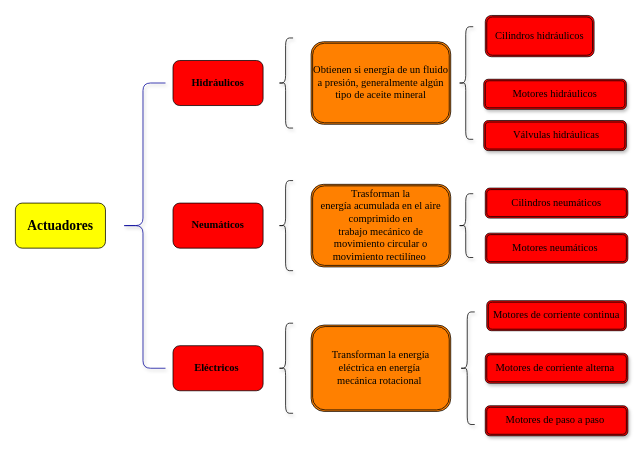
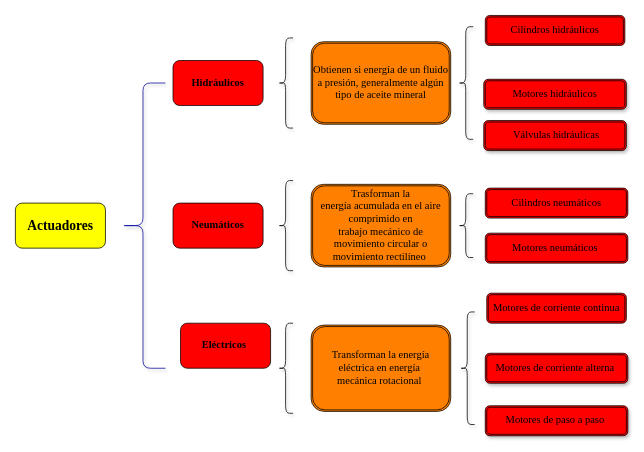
  <mxCell id="0" />
  <mxCell id="1" parent="0" />
  <mxCell id="2" value="&lt;font face=&quot;Verdana&quot; style=&quot;font-size: 18px&quot;&gt;&lt;b&gt;Actuadores&lt;/b&gt;&lt;/font&gt;" style="rounded=1;whiteSpace=wrap;html=1;fillColor=#FFFF00;strokeColor=#000000;" vertex="1" parent="1"><mxGeometry x="20" y="270" width="120" height="60" as="geometry" /></mxCell>
  <mxCell id="3" value="" style="shape=curlyBracket;whiteSpace=wrap;html=1;rounded=1;strokeColor=#000099;fillColor=#E6E6E6;shadow=1;" vertex="1" parent="1"><mxGeometry x="160" y="110" width="60" height="380" as="geometry" /></mxCell>
  <mxCell id="4" value="&lt;font face=&quot;Verdana&quot; style=&quot;font-size: 14px&quot;&gt;&lt;b&gt;Neumáticos&lt;/b&gt;&lt;/font&gt;" style="rounded=1;whiteSpace=wrap;html=1;fillColor=#FF0000;strokeColor=#000000;" vertex="1" parent="1"><mxGeometry x="230" y="270" width="120" height="60" as="geometry" /></mxCell>
- <mxCell id="5" value="&lt;font face=&quot;Verdana&quot; style=&quot;font-size: 14px&quot;&gt;&lt;b&gt;Eléctricos&lt;/b&gt;&lt;b&gt;&amp;nbsp;&lt;/b&gt;&lt;/font&gt;" style="rounded=1;whiteSpace=wrap;html=1;fillColor=#FF0000;strokeColor=#000000;" vertex="1" parent="1"><mxGeometry x="230" y="460" width="120" height="60" as="geometry" /></mxCell>
+ <mxCell id="5" value="&lt;font face=&quot;Verdana&quot; style=&quot;font-size: 14px&quot;&gt;&lt;b&gt;Eléctricos&lt;/b&gt;&lt;b&gt;&amp;nbsp;&lt;/b&gt;&lt;/font&gt;" style="rounded=1;whiteSpace=wrap;html=1;fillColor=#FF0000;strokeColor=#000000;" vertex="1" parent="1"><mxGeometry x="240" y="430" width="120" height="60" as="geometry" /></mxCell>
  <mxCell id="6" value="&lt;font face=&quot;Verdana&quot;&gt;&lt;span style=&quot;font-size: 14px&quot;&gt;&lt;b&gt;Hidráulicos&lt;/b&gt;&lt;/span&gt;&lt;/font&gt;" style="rounded=1;whiteSpace=wrap;html=1;fillColor=#FF0000;strokeColor=#000000;" vertex="1" parent="1"><mxGeometry x="230" y="80" width="120" height="60" as="geometry" /></mxCell>
  <mxCell id="7" value="&lt;font face=&quot;Verdana&quot; style=&quot;font-size: 14px&quot;&gt;Obtienen si energía de un fluido a presión, generalmente algún tipo de aceite mineral&lt;/font&gt;" style="shape=ext;double=1;rounded=1;whiteSpace=wrap;html=1;strokeColor=#000000;fillColor=#FF8000;" vertex="1" parent="1"><mxGeometry x="414" y="55" width="186" height="110" as="geometry" /></mxCell>
- <mxCell id="8" value="&lt;font face=&quot;Verdana&quot;&gt;&lt;br&gt;&lt;span style=&quot;font-size: 14px&quot;&gt;Cilindros hidráulicos&lt;/span&gt;&lt;br&gt;&lt;br&gt;&lt;/font&gt;" style="shape=ext;double=1;rounded=1;whiteSpace=wrap;html=1;strokeColor=#000000;fillColor=#FF0000;" vertex="1" parent="1"><mxGeometry x="646" y="20" width="145" height="55" as="geometry" /></mxCell>
+ <mxCell id="8" value="&lt;font face=&quot;Verdana&quot;&gt;&lt;br&gt;&lt;span style=&quot;font-size: 14px&quot;&gt;Cilindros hidráulicos&lt;/span&gt;&lt;br&gt;&lt;br&gt;&lt;/font&gt;" style="shape=ext;double=1;rounded=1;whiteSpace=wrap;html=1;strokeColor=#000000;fillColor=#FF0000;" vertex="1" parent="1"><mxGeometry x="646" y="20" width="186" height="40" as="geometry" /></mxCell>
  <mxCell id="9" value="&lt;font face=&quot;Verdana&quot;&gt;&lt;span style=&quot;font-size: 14px&quot;&gt;Trasforman la energía&amp;nbsp;acumulada en el aire comprimido en trabajo&amp;nbsp;mecánico&amp;nbsp;de movimiento circular o movimiento rectilíneo&amp;nbsp;&lt;/span&gt;&lt;/font&gt;" style="shape=ext;double=1;rounded=1;whiteSpace=wrap;html=1;strokeColor=#000000;fillColor=#FF8000;" vertex="1" parent="1"><mxGeometry x="414" y="245" width="186" height="110" as="geometry" /></mxCell>
  <mxCell id="10" value="&lt;font style=&quot;font-size: 14px&quot; face=&quot;Verdana&quot;&gt;Cilindros neumáticos&lt;/font&gt;" style="shape=ext;double=1;rounded=1;whiteSpace=wrap;html=1;strokeColor=#000000;fillColor=#FF0000;" vertex="1" parent="1"><mxGeometry x="646" y="250" width="190" height="40" as="geometry" /></mxCell>
  <mxCell id="11" value="&lt;font face=&quot;Verdana&quot;&gt;&lt;span style=&quot;font-size: 14px&quot;&gt;Transforman&amp;nbsp;la energía eléctrica&amp;nbsp;en energía&amp;nbsp;&lt;br&gt;mecánica&amp;nbsp;rotacional&amp;nbsp;&lt;/span&gt;&lt;/font&gt;" style="shape=ext;double=1;rounded=1;whiteSpace=wrap;html=1;strokeColor=#000000;fillColor=#FF8000;" vertex="1" parent="1"><mxGeometry x="414" y="432.5" width="186" height="115" as="geometry" /></mxCell>
  <mxCell id="12" value="" style="shape=curlyBracket;whiteSpace=wrap;html=1;rounded=1;shadow=1;strokeColor=#000000;fillColor=#FF8000;" vertex="1" parent="1"><mxGeometry x="370" y="50" width="20" height="120" as="geometry" /></mxCell>
  <mxCell id="13" value="" style="shape=curlyBracket;whiteSpace=wrap;html=1;rounded=1;shadow=1;strokeColor=#000000;fillColor=#FF8000;" vertex="1" parent="1"><mxGeometry x="370" y="240" width="20" height="120" as="geometry" /></mxCell>
  <mxCell id="14" value="" style="shape=curlyBracket;whiteSpace=wrap;html=1;rounded=1;shadow=1;strokeColor=#000000;fillColor=#FF8000;" vertex="1" parent="1"><mxGeometry x="370" y="430" width="20" height="120" as="geometry" /></mxCell>
  <mxCell id="15" value="&lt;span style=&quot;font-family: &amp;#34;verdana&amp;#34; ; font-size: 14px&quot;&gt;Motores&amp;nbsp;&lt;/span&gt;&lt;font face=&quot;verdana&quot;&gt;&lt;span style=&quot;font-size: 14px&quot;&gt;hidráulicos&lt;/span&gt;&lt;/font&gt;" style="shape=ext;double=1;rounded=1;whiteSpace=wrap;html=1;shadow=1;strokeColor=#000000;fillColor=#FF0000;" vertex="1" parent="1"><mxGeometry x="644" y="105" width="190" height="40" as="geometry" /></mxCell>
  <mxCell id="16" value="&lt;span style=&quot;font-family: &amp;#34;verdana&amp;#34; ; font-size: 14px&quot;&gt;&amp;nbsp;Válvulas&amp;nbsp;&lt;/span&gt;&lt;font face=&quot;verdana&quot;&gt;&lt;span style=&quot;font-size: 14px&quot;&gt;hidráulicas&lt;/span&gt;&lt;/font&gt;" style="shape=ext;double=1;rounded=1;whiteSpace=wrap;html=1;shadow=1;strokeColor=#000000;fillColor=#FF0000;" vertex="1" parent="1"><mxGeometry x="644" y="160" width="190" height="40" as="geometry" /></mxCell>
  <mxCell id="17" value="" style="shape=curlyBracket;whiteSpace=wrap;html=1;rounded=1;shadow=1;strokeColor=#000000;fillColor=#FF8000;" vertex="1" parent="1"><mxGeometry x="610" y="35" width="20" height="150" as="geometry" /></mxCell>
  <mxCell id="18" value="&lt;font face=&quot;Verdana&quot; style=&quot;font-size: 14px&quot;&gt;Motores neumáticos&amp;nbsp;&lt;/font&gt;" style="shape=ext;double=1;rounded=1;whiteSpace=wrap;html=1;strokeColor=#000000;fillColor=#FF0000;" vertex="1" parent="1"><mxGeometry x="646" y="310" width="190" height="40" as="geometry" /></mxCell>
  <mxCell id="19" value="" style="shape=curlyBracket;whiteSpace=wrap;html=1;rounded=1;shadow=1;strokeColor=#000000;fillColor=#FF8000;" vertex="1" parent="1"><mxGeometry x="610" y="257.5" width="20" height="85" as="geometry" /></mxCell>
- <mxCell id="20" value="&lt;span style=&quot;font-family: &amp;#34;verdana&amp;#34; ; font-size: 14px&quot;&gt;Motores de corriente continua&lt;/span&gt;&lt;font face=&quot;Verdana&quot; style=&quot;font-size: 14px&quot;&gt;&lt;br&gt;&lt;/font&gt;" style="shape=ext;double=1;rounded=1;whiteSpace=wrap;html=1;strokeColor=#000000;fillColor=#FF0000;" vertex="1" parent="1"><mxGeometry x="648" y="400" width="186" height="40" as="geometry" /></mxCell>
+ <mxCell id="20" value="&lt;span style=&quot;font-family: &amp;#34;verdana&amp;#34; ; font-size: 14px&quot;&gt;Motores de corriente continua&lt;/span&gt;&lt;font face=&quot;Verdana&quot; style=&quot;font-size: 14px&quot;&gt;&lt;br&gt;&lt;/font&gt;" style="shape=ext;double=1;rounded=1;whiteSpace=wrap;html=1;strokeColor=#000000;fillColor=#FF0000;" vertex="1" parent="1"><mxGeometry x="648" y="390" width="186" height="40" as="geometry" /></mxCell>
  <mxCell id="21" value="&lt;span style=&quot;font-family: &amp;#34;verdana&amp;#34; ; font-size: 14px&quot;&gt;M&lt;/span&gt;&lt;span style=&quot;font-family: &amp;#34;verdana&amp;#34; ; font-size: 14px&quot;&gt;otores de corriente alterna&amp;nbsp;&lt;/span&gt;" style="shape=ext;double=1;rounded=1;whiteSpace=wrap;html=1;shadow=1;strokeColor=#000000;fillColor=#FF0000;" vertex="1" parent="1"><mxGeometry x="646" y="470" width="190" height="40" as="geometry" /></mxCell>
  <mxCell id="22" value="&lt;span style=&quot;font-family: &amp;#34;verdana&amp;#34; ; font-size: 14px&quot;&gt;Motores de paso a paso&amp;nbsp;&lt;/span&gt;" style="shape=ext;double=1;rounded=1;whiteSpace=wrap;html=1;shadow=1;strokeColor=#000000;fillColor=#FF0000;" vertex="1" parent="1"><mxGeometry x="646" y="540" width="190" height="40" as="geometry" /></mxCell>
  <mxCell id="23" value="" style="shape=curlyBracket;whiteSpace=wrap;html=1;rounded=1;shadow=1;strokeColor=#000000;fillColor=#FF8000;" vertex="1" parent="1"><mxGeometry x="612" y="415" width="20" height="150" as="geometry" /></mxCell>
